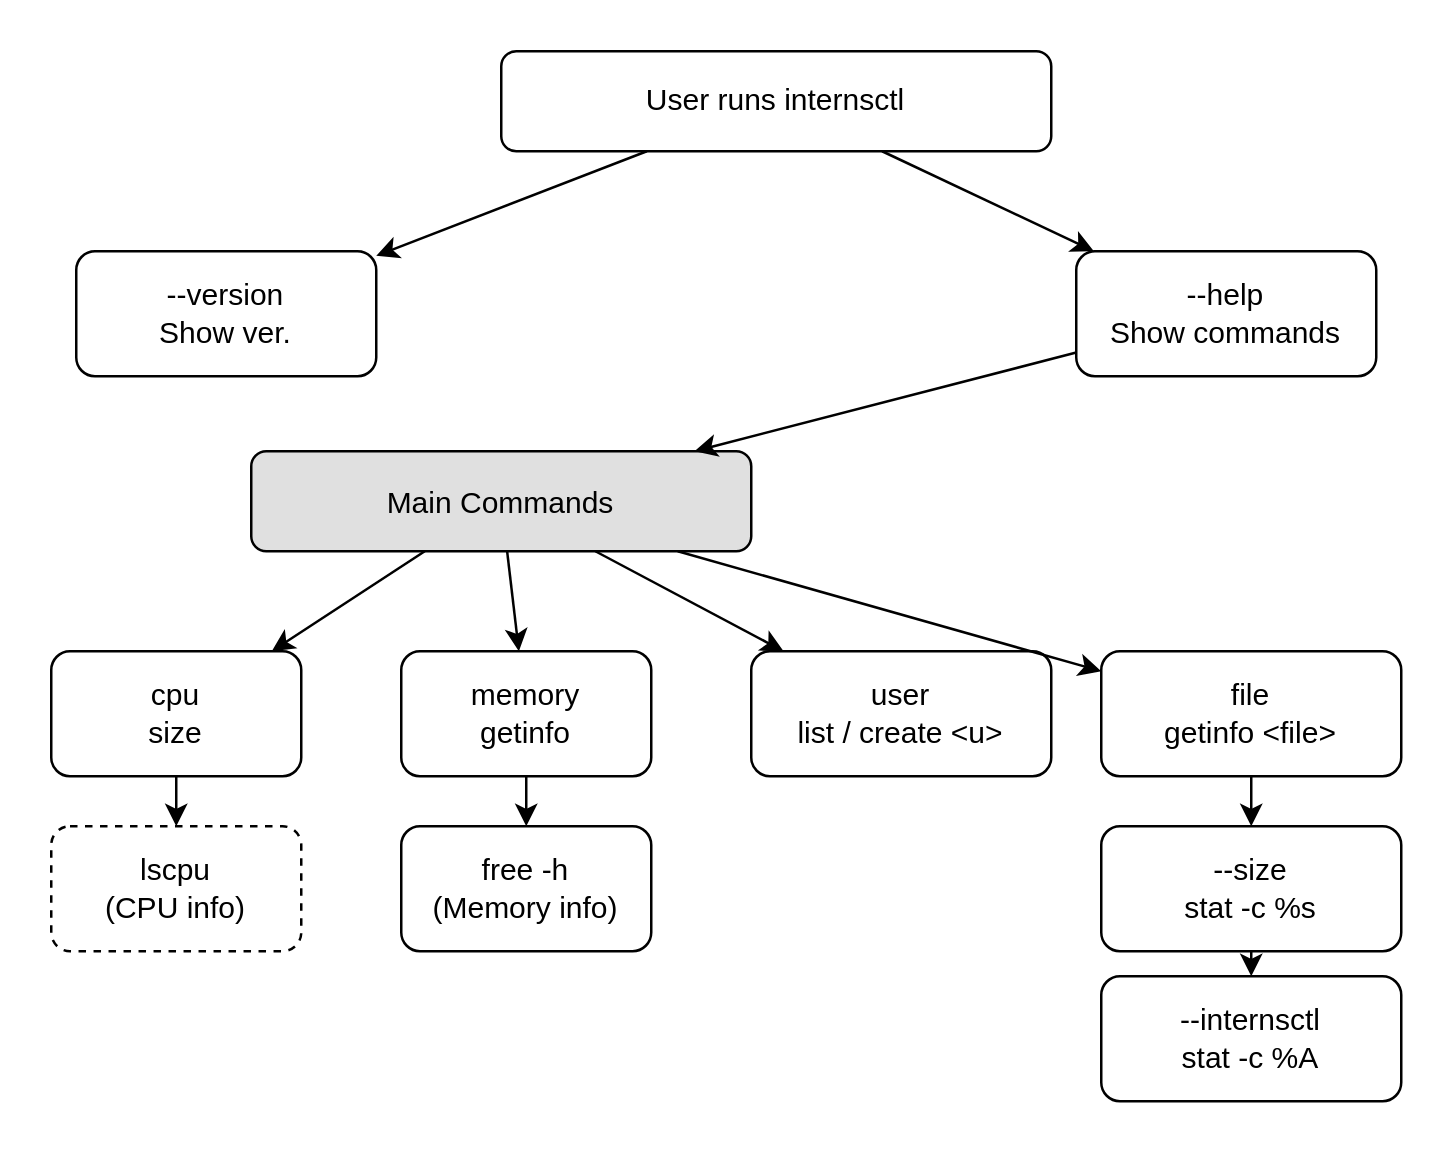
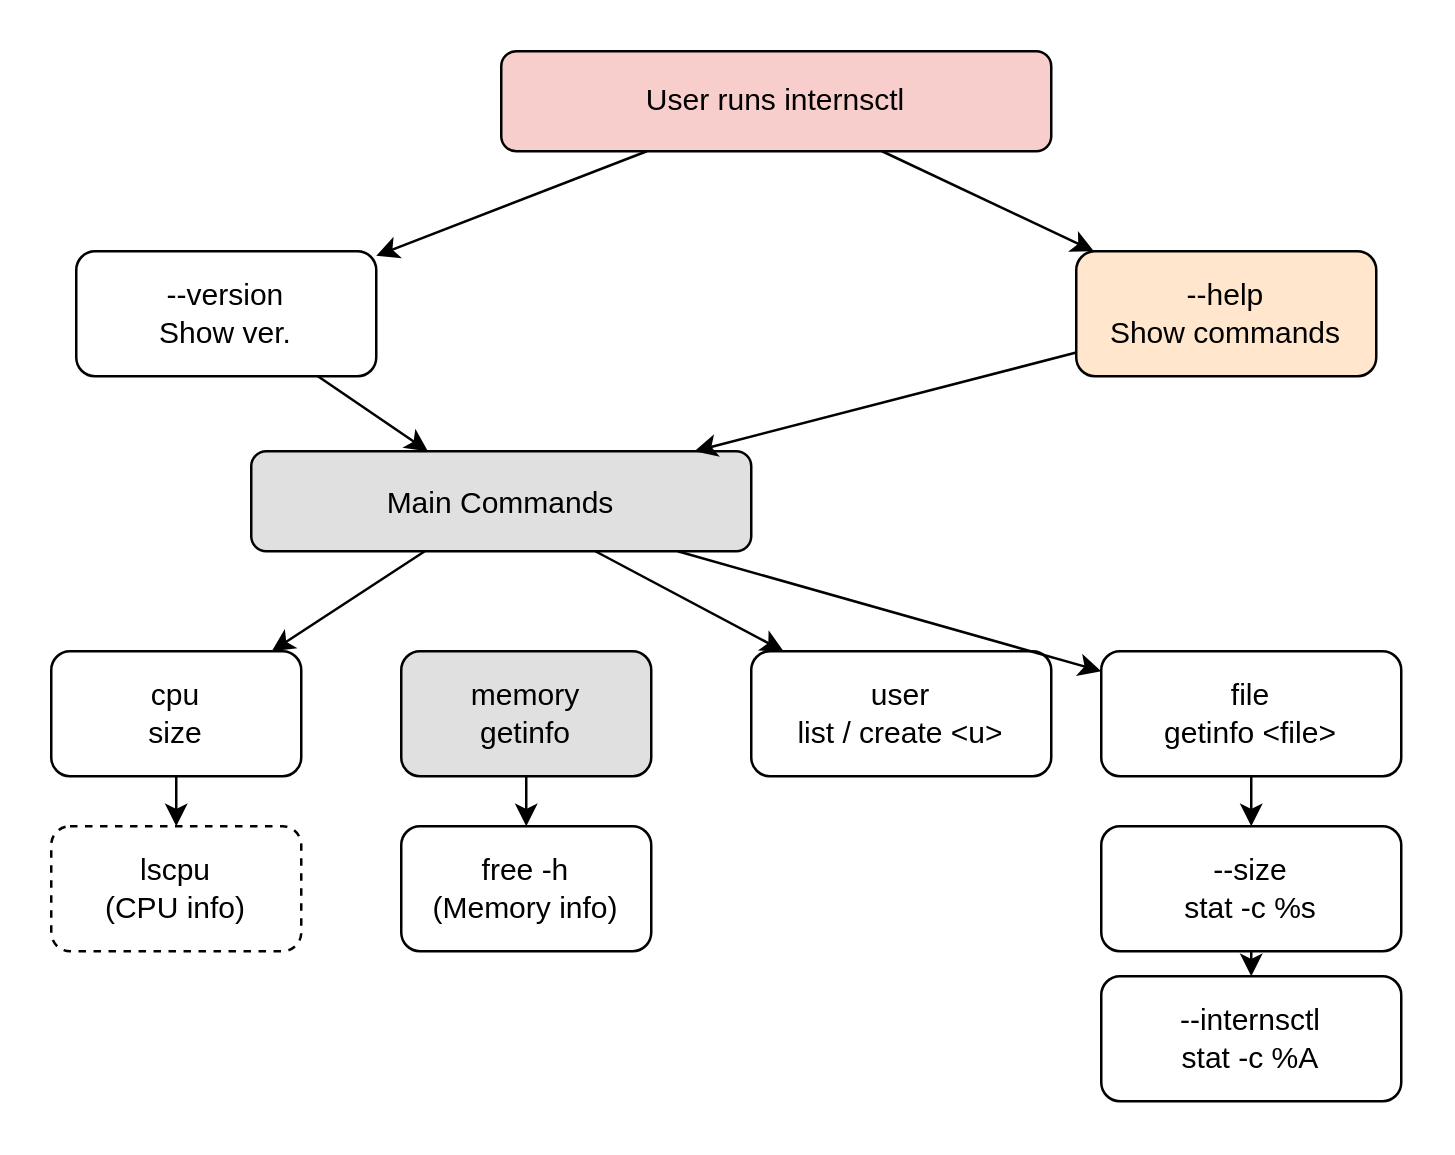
  <mxCell id="0" />
  <mxCell id="1" parent="0" />
- <mxCell id="2" value="User runs internsctl" style="rounded=1;whiteSpace=wrap;fillColor=#FFFFFF;strokeColor=#000000;" parent="1" vertex="1"><mxGeometry x="200" y="20" width="220" height="40" as="geometry" /></mxCell>
+ <mxCell id="2" value="User runs internsctl" style="rounded=1;whiteSpace=wrap;fillColor=#f8cecc;strokeColor=#000000;" parent="1" vertex="1"><mxGeometry x="200" y="20" width="220" height="40" as="geometry" /></mxCell>
  <mxCell id="3" value="--version&#10;Show ver." style="rounded=1;whiteSpace=wrap;fillColor=#FFFFFF;strokeColor=#000000;" parent="1" vertex="1"><mxGeometry x="30" y="100" width="120" height="50" as="geometry" /></mxCell>
- <mxCell id="4" value="--help&#10;Show commands" style="rounded=1;whiteSpace=wrap;fillColor=#FFFFFF;strokeColor=#000000;" parent="1" vertex="1"><mxGeometry x="430" y="100" width="120" height="50" as="geometry" /></mxCell>
+ <mxCell id="4" value="--help&#10;Show commands" style="rounded=1;whiteSpace=wrap;fillColor=#ffe6cc;strokeColor=#000000;" parent="1" vertex="1"><mxGeometry x="430" y="100" width="120" height="50" as="geometry" /></mxCell>
  <mxCell id="5" value="" parent="1" source="2" target="3" edge="1"><mxGeometry relative="1" as="geometry" /></mxCell>
  <mxCell id="6" value="" parent="1" source="2" target="4" edge="1"><mxGeometry relative="1" as="geometry" /></mxCell>
  <mxCell id="7" value="Main Commands" style="rounded=1;fillColor=#E0E0E0;strokeColor=#000000;" parent="1" vertex="1"><mxGeometry x="100" y="180" width="200" height="40" as="geometry" /></mxCell>
+ <mxCell id="8" value="" parent="1" source="3" target="7" edge="1"><mxGeometry relative="1" as="geometry" /></mxCell>
  <mxCell id="9" value="" parent="1" source="4" target="7" edge="1"><mxGeometry relative="1" as="geometry" /></mxCell>
  <mxCell id="10" value="cpu&#10;size" style="rounded=1;whiteSpace=wrap;fillColor=#FFFFFF;strokeColor=#000000;" parent="1" vertex="1"><mxGeometry x="20" y="260" width="100" height="50" as="geometry" /></mxCell>
- <mxCell id="11" value="memory&#10;getinfo" style="rounded=1;whiteSpace=wrap;fillColor=#FFFFFF;strokeColor=#000000;" parent="1" vertex="1"><mxGeometry x="160" y="260" width="100" height="50" as="geometry" /></mxCell>
+ <mxCell id="11" value="memory&#10;getinfo" style="rounded=1;whiteSpace=wrap;fillColor=#e0e0e0;strokeColor=#000000;" parent="1" vertex="1"><mxGeometry x="160" y="260" width="100" height="50" as="geometry" /></mxCell>
  <mxCell id="12" value="user&#10;list / create &lt;u&gt;" style="rounded=1;whiteSpace=wrap;fillColor=#FFFFFF;strokeColor=#000000;" parent="1" vertex="1"><mxGeometry x="300" y="260" width="120" height="50" as="geometry" /></mxCell>
  <mxCell id="13" value="file&#10;getinfo &lt;file&gt;" style="rounded=1;whiteSpace=wrap;fillColor=#FFFFFF;strokeColor=#000000;" parent="1" vertex="1"><mxGeometry x="440" y="260" width="120" height="50" as="geometry" /></mxCell>
  <mxCell id="14" value="" parent="1" source="7" target="10" edge="1"><mxGeometry relative="1" as="geometry" /></mxCell>
- <mxCell id="15" value="" parent="1" source="7" target="11" edge="1"><mxGeometry relative="1" as="geometry" /></mxCell>
  <mxCell id="16" value="" parent="1" source="7" target="12" edge="1"><mxGeometry relative="1" as="geometry" /></mxCell>
  <mxCell id="17" value="" parent="1" source="7" target="13" edge="1"><mxGeometry relative="1" as="geometry" /></mxCell>
  <mxCell id="18" value="lscpu&#10;(CPU info)" style="rounded=1;whiteSpace=wrap;fillColor=#FFFFFF;strokeColor=#000000;dashed=1;" parent="1" vertex="1"><mxGeometry x="20" y="330" width="100" height="50" as="geometry" /></mxCell>
  <mxCell id="19" value="free -h&#10;(Memory info)" style="rounded=1;whiteSpace=wrap;fillColor=#FFFFFF;strokeColor=#000000;" parent="1" vertex="1"><mxGeometry x="160" y="330" width="100" height="50" as="geometry" /></mxCell>
  <mxCell id="20" value="" parent="1" source="10" target="18" edge="1"><mxGeometry relative="1" as="geometry" /></mxCell>
  <mxCell id="21" value="" parent="1" source="11" target="19" edge="1"><mxGeometry relative="1" as="geometry" /></mxCell>
  <mxCell id="22" value="--size&#10;stat -c %s" style="rounded=1;whiteSpace=wrap;fillColor=#FFFFFF;strokeColor=#000000;" parent="1" vertex="1"><mxGeometry x="440" y="330" width="120" height="50" as="geometry" /></mxCell>
  <mxCell id="23" value="--internsctl&#10;stat -c %A" style="rounded=1;whiteSpace=wrap;fillColor=#FFFFFF;strokeColor=#000000;" parent="1" vertex="1"><mxGeometry x="440" y="390" width="120" height="50" as="geometry" /></mxCell>
  <mxCell id="24" value="" parent="1" source="13" target="22" edge="1"><mxGeometry relative="1" as="geometry" /></mxCell>
  <mxCell id="25" value="" parent="1" source="22" target="23" edge="1"><mxGeometry relative="1" as="geometry" /></mxCell>
